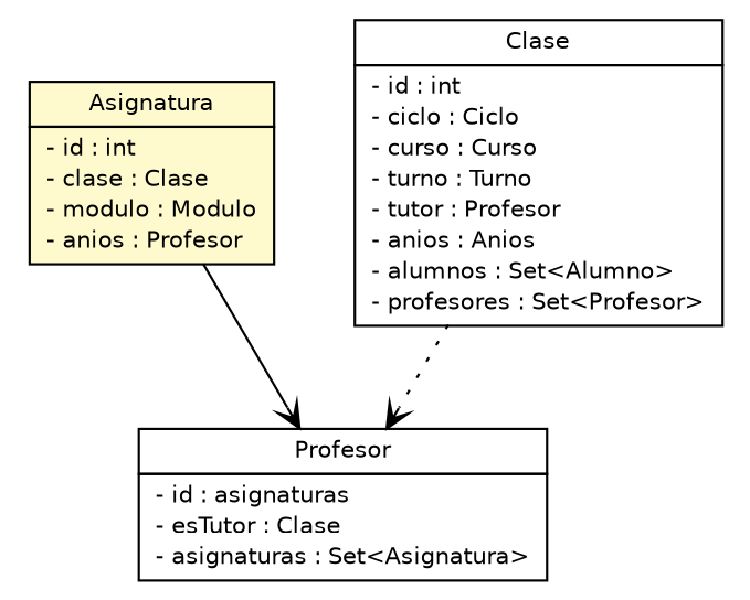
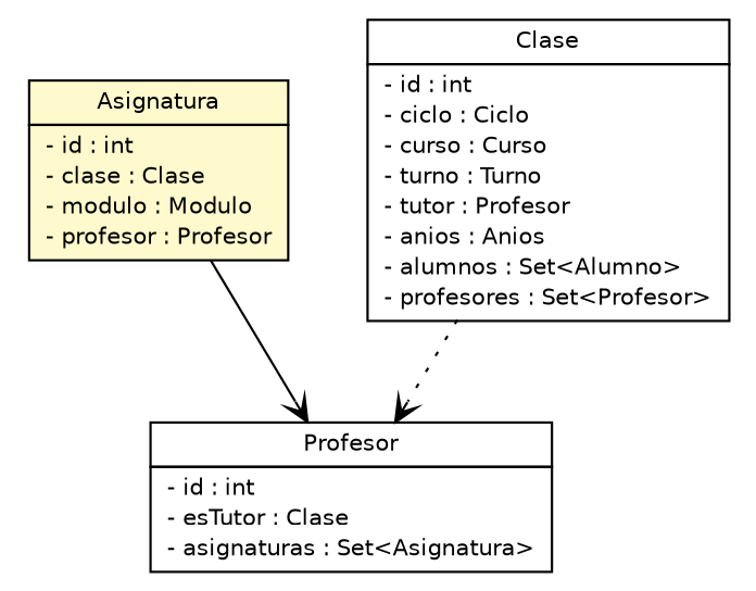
  digraph {
    nodesep=0.25
    ranksep=0.5
    node [fontcolor=black fontname=Helvetica fontsize=10.0 shape=plaintext]
    edge [arrowhead=open color=black fontcolor=black fontname=Helvetica fontsize=10.0 headport=p labelfontname=Helvetica labelfontsize=10 tailport=p]
-   n1 [label=<<table title="curso.java.app.clase.pojos.Asignatura" border="0" cellborder="1" cellspacing="0" cellpadding="2" port="p" bgcolor="lemonChiffon" href="./Asignatura.html"> 		<tr><td><table border="0" cellspacing="0" cellpadding="1"> <tr><td align="center" balign="center"> Asignatura </td></tr> 		</table></td></tr> 		<tr><td><table border="0" cellspacing="0" cellpadding="1"> <tr><td align="left" balign="left"> - id : int </td></tr> <tr><td align="left" balign="left"> - clase : Clase </td></tr> <tr><td align="left" balign="left"> - modulo : Modulo </td></tr> <tr><td align="left" balign="left"> - anios : Profesor </td></tr> 		</table></td></tr> 		</table>>]
-   n2 [label=<<table title="curso.java.app.clase.pojos.Profesor" border="0" cellborder="1" cellspacing="0" cellpadding="2" port="p" href="./Profesor.html"> 		<tr><td><table border="0" cellspacing="0" cellpadding="1"> <tr><td align="center" balign="center"> Profesor </td></tr> 		</table></td></tr> 		<tr><td><table border="0" cellspacing="0" cellpadding="1"> <tr><td align="left" balign="left"> - id : asignaturas </td></tr> <tr><td align="left" balign="left"> - esTutor : Clase </td></tr> <tr><td align="left" balign="left"> - asignaturas : Set&lt;Asignatura&gt; </td></tr> 		</table></td></tr> 		</table>>]
+   n1 [label=<<table title="curso.java.app.clase.pojos.Asignatura" border="0" cellborder="1" cellspacing="0" cellpadding="2" port="p" bgcolor="lemonChiffon" href="./Asignatura.html"> 		<tr><td><table border="0" cellspacing="0" cellpadding="1"> <tr><td align="center" balign="center"> Asignatura </td></tr> 		</table></td></tr> 		<tr><td><table border="0" cellspacing="0" cellpadding="1"> <tr><td align="left" balign="left"> - id : int </td></tr> <tr><td align="left" balign="left"> - clase : Clase </td></tr> <tr><td align="left" balign="left"> - modulo : Modulo </td></tr> <tr><td align="left" balign="left"> - profesor : Profesor </td></tr> 		</table></td></tr> 		</table>>]
+   n2 [label=<<table title="curso.java.app.clase.pojos.Profesor" border="0" cellborder="1" cellspacing="0" cellpadding="2" port="p" href="./Profesor.html"> 		<tr><td><table border="0" cellspacing="0" cellpadding="1"> <tr><td align="center" balign="center"> Profesor </td></tr> 		</table></td></tr> 		<tr><td><table border="0" cellspacing="0" cellpadding="1"> <tr><td align="left" balign="left"> - id : int </td></tr> <tr><td align="left" balign="left"> - esTutor : Clase </td></tr> <tr><td align="left" balign="left"> - asignaturas : Set&lt;Asignatura&gt; </td></tr> 		</table></td></tr> 		</table>>]
    n3 [label=<<table title="curso.java.app.clase.pojos.Clase" border="0" cellborder="1" cellspacing="0" cellpadding="2" port="p" href="./Clase.html"> 		<tr><td><table border="0" cellspacing="0" cellpadding="1"> <tr><td align="center" balign="center"> Clase </td></tr> 		</table></td></tr> 		<tr><td><table border="0" cellspacing="0" cellpadding="1"> <tr><td align="left" balign="left"> - id : int </td></tr> <tr><td align="left" balign="left"> - ciclo : Ciclo </td></tr> <tr><td align="left" balign="left"> - curso : Curso </td></tr> <tr><td align="left" balign="left"> - turno : Turno </td></tr> <tr><td align="left" balign="left"> - tutor : Profesor </td></tr> <tr><td align="left" balign="left"> - anios : Anios </td></tr> <tr><td align="left" balign="left"> - alumnos : Set&lt;Alumno&gt; </td></tr> <tr><td align="left" balign="left"> - profesores : Set&lt;Profesor&gt; </td></tr> 		</table></td></tr> 		</table>>]
    n1 -> n2 [style=solid]
    n3 -> n2 [style=dotted]
  }
